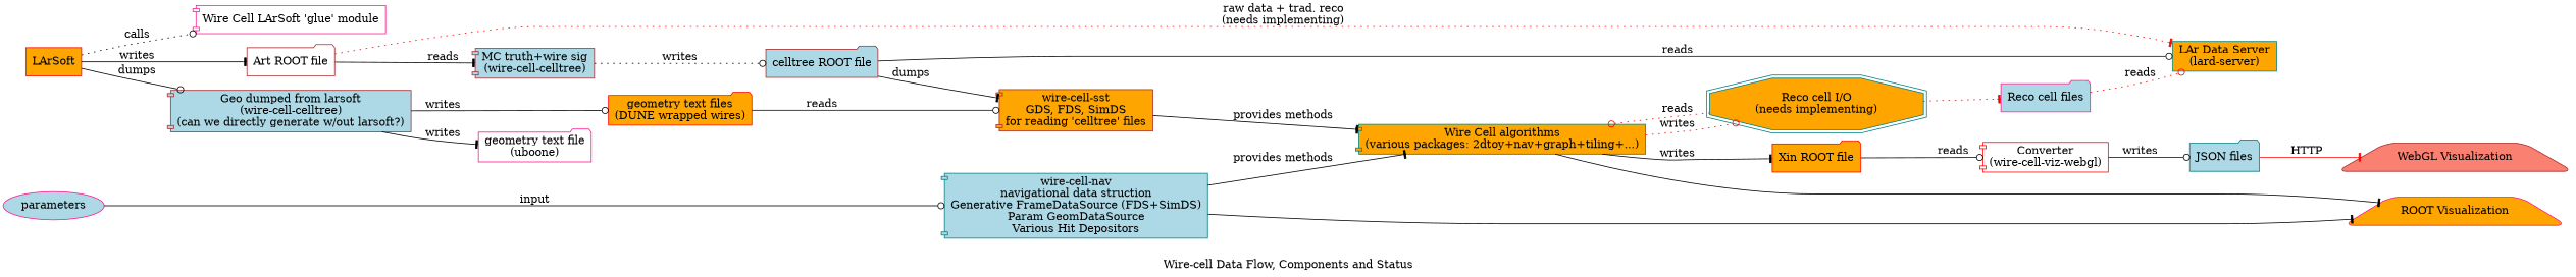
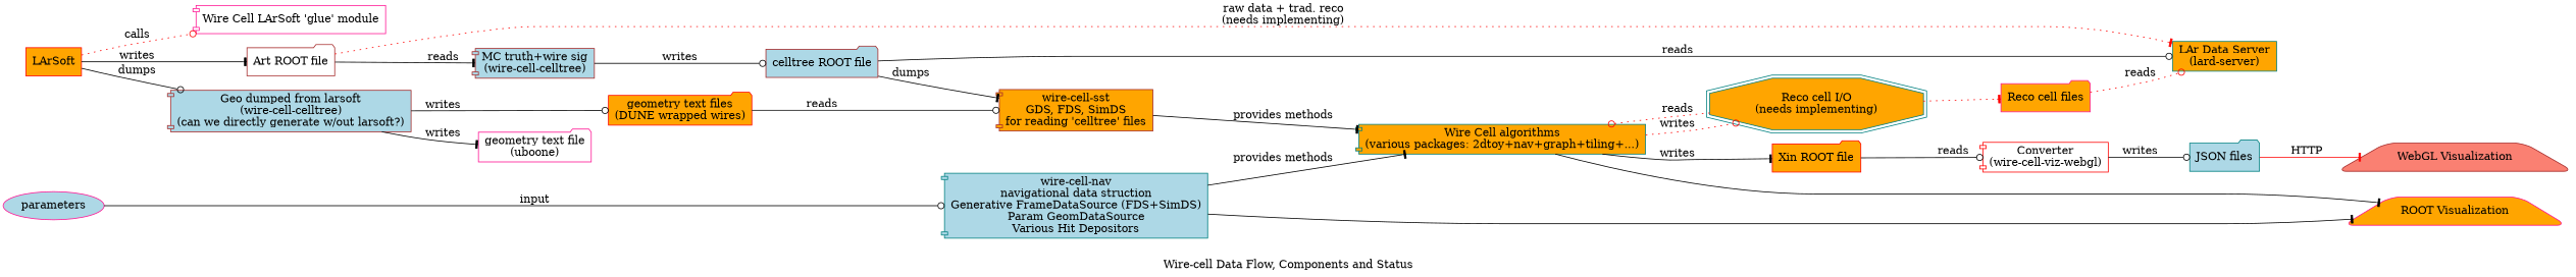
  digraph {
    label="Wire-cell Data Flow, Components and Status"
    rankdir=LR
    node [color=brown fillcolor=orange shape=component style=filled]
    edge [arrowhead=odot]
    n1 [color=red label=LArSoft shape=box]
    n2 [color=deeppink fillcolor=lightblue label=parameters shape=ellipse]
    n3 [fillcolor=salmon label="WebGL Visualization" shape=trapezium style="rounded,filled"]
    n4 [color=deeppink label="ROOT Visualization" shape=trapezium style="rounded,filled"]
    n5 [color=deeppink fillcolor=white label="Wire Cell LArSoft 'glue' module"]
    n6 [fillcolor=white label="Art ROOT file" shape=folder]
    n7 [fillcolor=lightblue label="Geo dumped from larsoft\n(wire-cell-celltree)\n(can we directly generate w/out larsoft?)"]
    n8 [color=teal fillcolor=lightblue label="wire-cell-nav\nnavigational data struction\nGenerative FrameDataSource (FDS+SimDS)\nParam GeomDataSource\nVarious Hit Depositors"]
    n9 [fillcolor=lightblue label="MC truth+wire sig\n(wire-cell-celltree)"]
    n10 [color=teal label="LAr Data Server\n(lard-server)" shape=box]
    n11 [color=deeppink fillcolor=white label="geometry text file\n(uboone)" shape=folder]
    n12 [color=red label="geometry text files\n(DUNE wrapped wires)" shape=folder]
    n13 [fillcolor=lightblue label="celltree ROOT file" shape=folder]
    n14 [label="wire-cell-sst\nGDS, FDS, SimDS\nfor reading 'celltree' files"]
    n15 [color=teal label="Wire Cell algorithms\n(various packages: 2dtoy+nav+graph+tiling+...)"]
    n16 [color=red label="Xin ROOT file" shape=folder]
    n17 [color=teal label="Reco cell I/O\n(needs implementing)" shape=doubleoctagon]
    n18 [color=red fillcolor=white label="Converter\n(wire-cell-viz-webgl)"]
-   n19 [color=deeppink fillcolor=lightblue label="Reco cell files" shape=folder]
+   n19 [color=deeppink label="Reco cell files" shape=folder]
    n20 [color=teal fillcolor=lightblue label="JSON files" shape=folder]
    subgraph sub_1 {
      rank=same
      n1
      n2
    }
    subgraph sub_2 {
      rank=same
      n3
      n4
    }
-   n1 -> n5 [color=black label=calls style=dotted]
+   n1 -> n5 [color=red label=calls style=dotted]
    n1 -> n6 [arrowhead=tee label=writes]
    n1 -> n7 [label=dumps]
    n2 -> n8 [label=input]
    n6 -> n9 [arrowhead=tee label=reads]
    n6 -> n10 [arrowhead=tee color=red label="raw data + trad. reco\n(needs implementing)" style=dotted]
    n7 -> n11 [arrowhead=tee label=writes]
    n7 -> n12 [label=writes]
    n8 -> n4 [arrowhead=tee]
    n8 -> n15 [arrowhead=tee label="provides methods"]
-   n9 -> n13 [label=writes style=dotted]
+   n9 -> n13 [label=writes]
    n12 -> n14 [label=reads]
    n13 -> n10 [label=reads]
    n13 -> n14 [arrowhead=tee label=dumps]
    n14 -> n15 [arrowhead=tee label="provides methods"]
    n15 -> n4 [arrowhead=tee]
    n15 -> n16 [arrowhead=tee label=writes]
    n15 -> n17 [color=red label=writes style=dotted]
    n16 -> n18 [label=reads]
    n17 -> n15 [color=red label=reads style=dotted]
    n17 -> n19 [arrowhead=tee color=red style=dotted]
    n18 -> n20 [label=writes]
    n19 -> n10 [color=red label=reads style=dotted]
    n20 -> n3 [arrowhead=tee color=red label=HTTP]
  }
